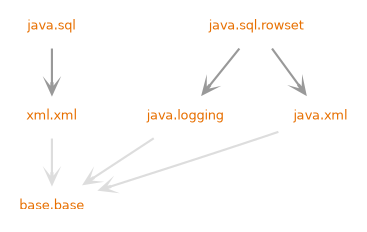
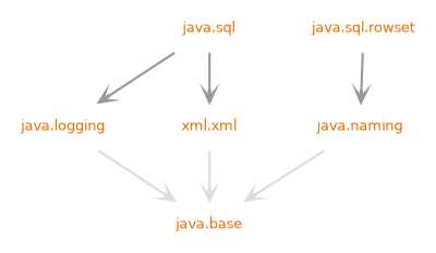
  digraph {
    nodesep=.5
    pencolor=transparent
    ranksep=0.600000
    node [fontcolor="#e76f00" fontname=DejaVuSans fontsize=12 group=java margin=".2,.2" shape=plaintext]
    edge [arrowhead=open arrowsize=1 color="#dddddd" penwidth=2 weight=10]
    "java.logging"
    n2 [label="xml.xml"]
    "java.sql"
-   "java.base" [label="base.base"]
-   "java.naming" [label="java.xml"]
+   "java.base"
+   "java.naming"
    "java.sql.rowset"
    subgraph sub_1 {
      rank=same
      "java.logging"
      n2
    }
    subgraph sub_2 {
      rank=same
      "java.sql"
    }
    subgraph sub_3 {
      "java.logging"
      n2
      "java.sql"
      "java.base"
      "java.naming"
      "java.sql.rowset"
    }
    subgraph sub_4 {
    }
    "java.logging" -> "java.base"
    n2 -> "java.base" [weight=10000]
-   "java.sql.rowset" -> "java.logging" [color="#999999"]
+   "java.sql" -> "java.logging" [color="#999999"]
    "java.sql" -> n2 [color="#999999" weight=10000]
    "java.naming" -> "java.base"
    "java.sql.rowset" -> "java.naming" [color="#999999"]
  }
